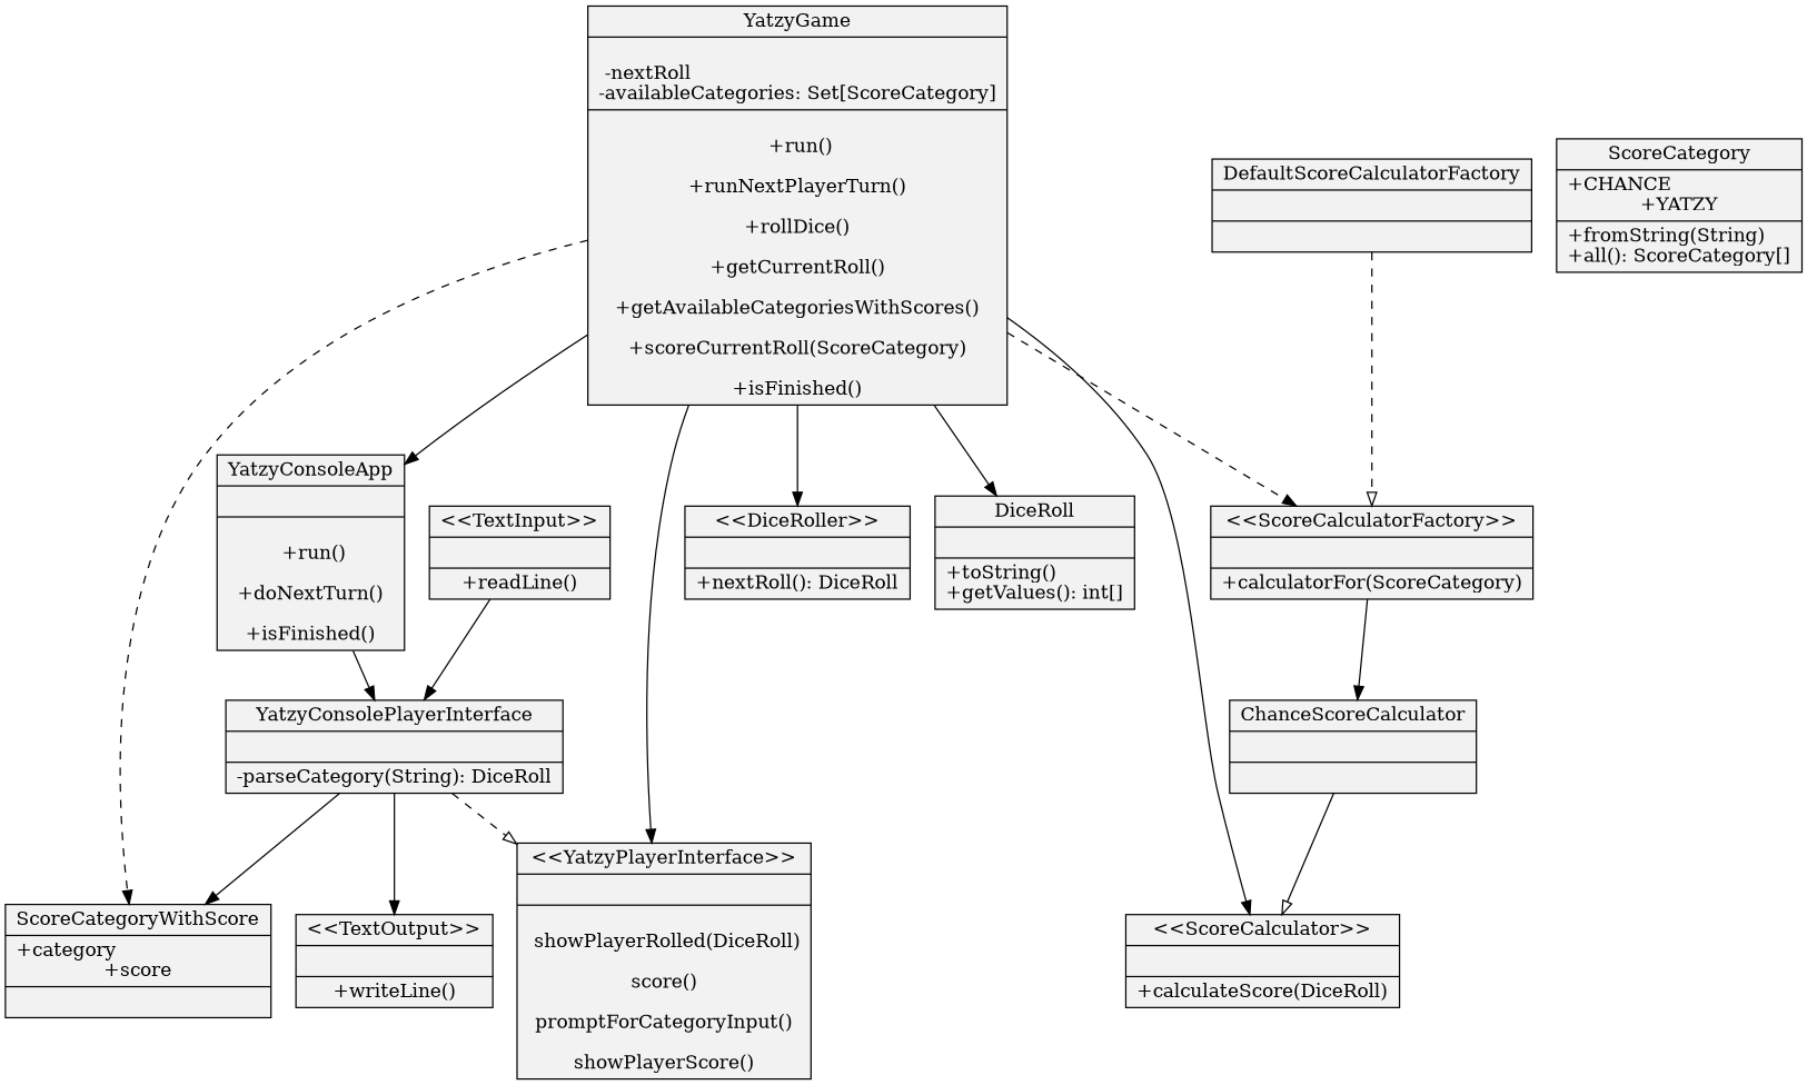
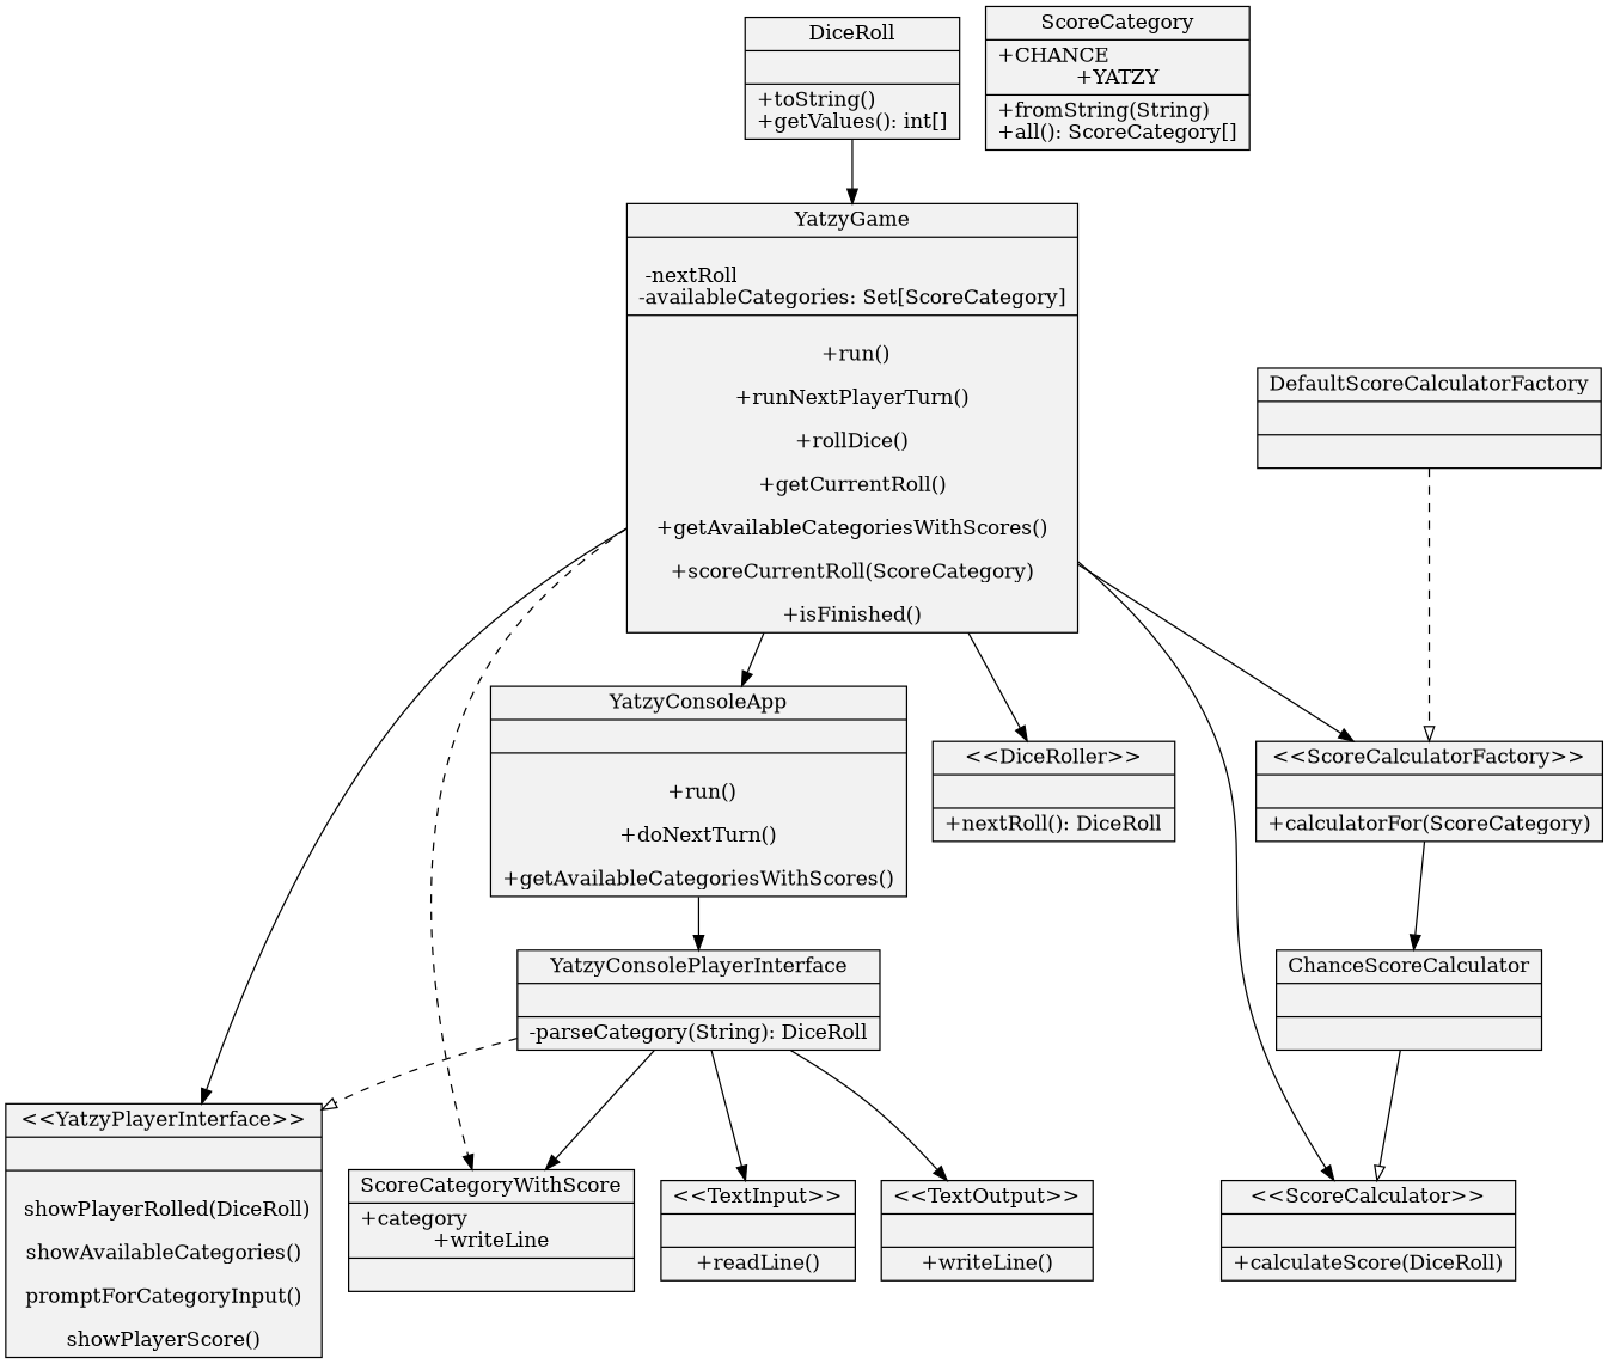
  digraph {
    node [fillcolor=gray95 shape=record style=filled]
-   n1 [label="{YatzyConsoleApp||\n    +run()\n    \l+doNextTurn()\n    \l+isFinished()}"]
+   n1 [label="{YatzyConsoleApp||\n    +run()\n    \l+doNextTurn()\n    \l+getAvailableCategoriesWithScores()}"]
    n2 [label="{YatzyConsolePlayerInterface||-parseCategory(String): DiceRoll}"]
    n3 [label="{YatzyGame|\n    -nextRoll\l-availableCategories: Set[ScoreCategory]|\n    +run()\n    \l+runNextPlayerTurn()\n    \l+rollDice()\n    \l+getCurrentRoll()\n    \l+getAvailableCategoriesWithScores()\n    \l+scoreCurrentRoll(ScoreCategory)\n    \l+isFinished()}"]
    n4 [label="{\<\<DiceRoller\>\>||+nextRoll(): DiceRoll}"]
    n5 [label="{DiceRoll||+toString()\l+getValues(): int[]}"]
    n6 [label="{\<\<ScoreCalculatorFactory\>\>||+calculatorFor(ScoreCategory)}"]
    n7 [label="{\<\<ScoreCalculator\>\>||+calculateScore(DiceRoll)}"]
-   n8 [label="{\<\<YatzyPlayerInterface\>\>||\n    showPlayerRolled(DiceRoll)\n    \lscore()\n    \lpromptForCategoryInput()\n    \lshowPlayerScore()}"]
-   n9 [label="{ScoreCategoryWithScore|+category\l+score|}"]
+   n8 [label="{\<\<YatzyPlayerInterface\>\>||\n    showPlayerRolled(DiceRoll)\n    \lshowAvailableCategories()\n    \lpromptForCategoryInput()\n    \lshowPlayerScore()}"]
+   n9 [label="{ScoreCategoryWithScore|+category\l+writeLine|}"]
    n10 [label="{\<\<TextInput\>\>||+readLine()}"]
    n11 [label="{\<\<TextOutput\>\>||+writeLine()}"]
    n12 [label="{ScoreCategory|+CHANCE\l+YATZY|+fromString(String)\l+all(): ScoreCategory[]}"]
    n13 [label="{ChanceScoreCalculator||}"]
    n14 [label="{DefaultScoreCalculatorFactory||}"]
    n1 -> n2
    n2 -> n8 [arrowhead=onormal style=dashed]
    n2 -> n9
-   n10 -> n2
+   n2 -> n10
    n2 -> n11
    n3 -> n1
    n3 -> n4
-   n3 -> n5
-   n3 -> n6 [style=dashed]
+   n5 -> n3
+   n3 -> n6
    n3 -> n7
    n3 -> n8
    n3 -> n9 [style=dashed]
    n6 -> n13
    n13 -> n7 [arrowhead=onormal style=solid]
    n14 -> n6 [arrowhead=onormal style=dashed]
  }
